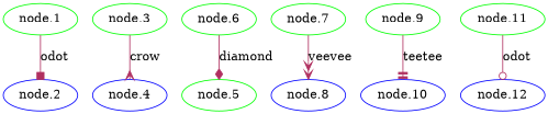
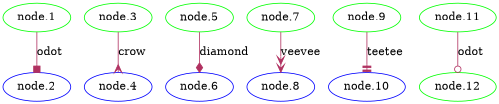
  digraph {
    rankdir=TB
    node [color=blue shape=oval]
    edge [color=maroon dir=forward]
    "node.2"
    "node.1" [color=green]
    "node.4"
    "node.3" [color=green]
-   "node.6" [color=green]
+   "node.6"
    "node.5" [color=green]
    "node.8"
    "node.7" [color=green]
    "node.10"
    "node.9" [color=green]
-   "node.12"
+   "node.12" [color=green]
    "node.11" [color=green]
    "node.1" -> "node.2" [arrowhead=box label=odot]
    "node.3" -> "node.4" [arrowhead=crow label=crow]
-   "node.6" -> "node.5" [arrowhead=diamond label=diamond]
+   "node.5" -> "node.6" [arrowhead=diamond label=diamond]
    "node.7" -> "node.8" [arrowhead=veevee label=veevee]
    "node.9" -> "node.10" [arrowhead=teetee label=teetee]
    "node.11" -> "node.12" [arrowhead=odot label=odot]
  }
